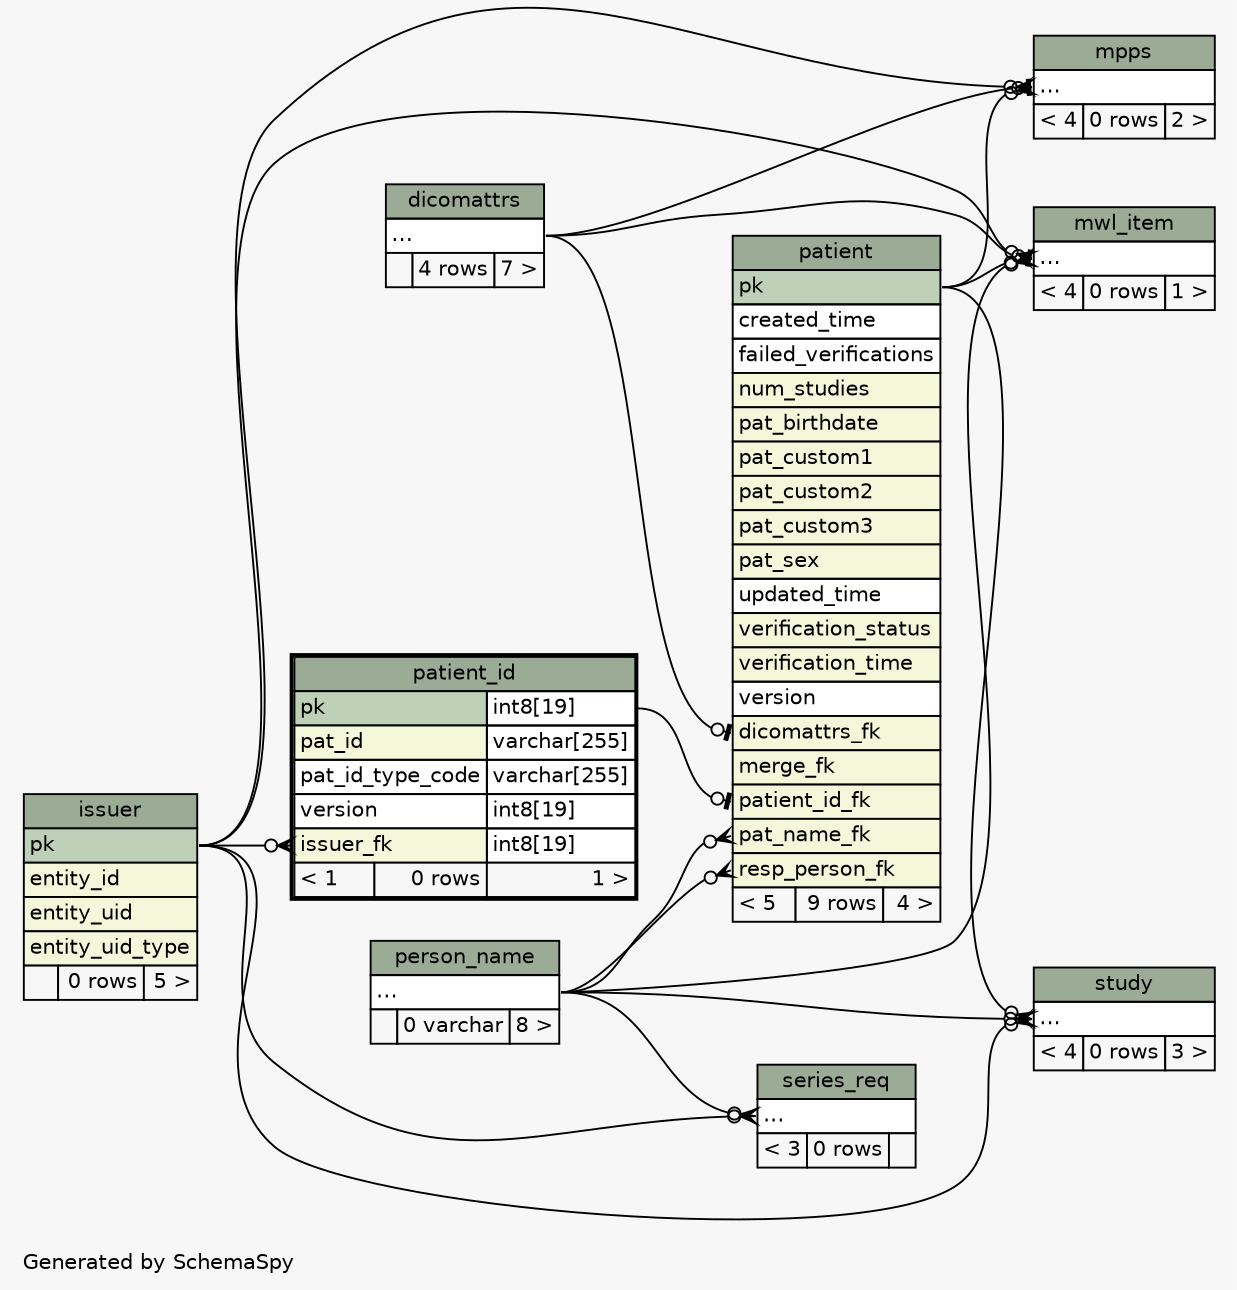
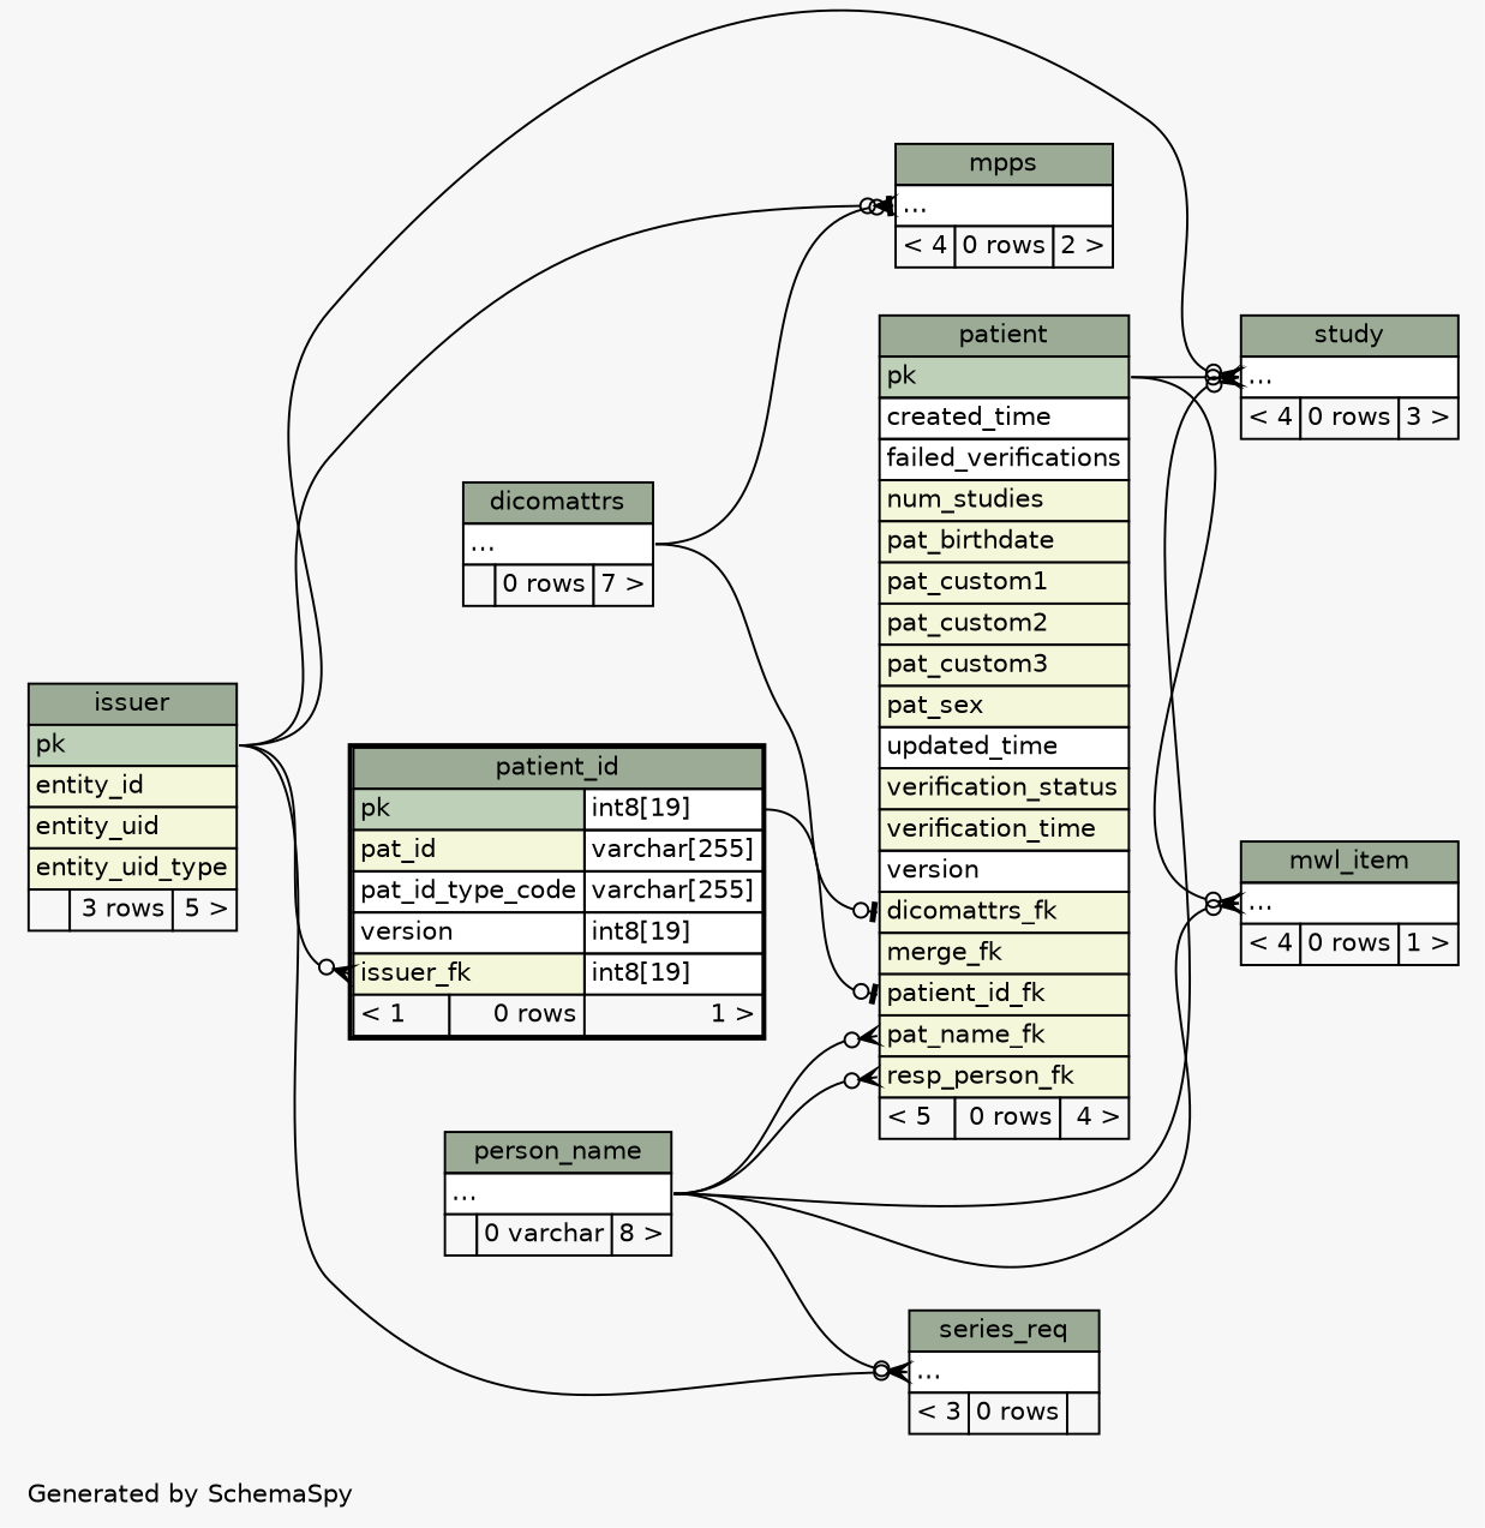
  digraph {
    bgcolor="#f7f7f7"
    fontname=Helvetica
    fontsize=11
    label="\nGenerated by SchemaSpy"
    labeljust=l
    nodesep=0.18
    rankdir=RL
    ranksep=0.46
    node [fontname=Helvetica fontsize=11 shape=plaintext]
    edge [arrowhead=none arrowsize=0.8 arrowtail=crowodot dir=back headport="pk:e" tailport="elipses:w"]
    n1 [label=<     <TABLE BORDER="0" CELLBORDER="1" CELLSPACING="0" BGCOLOR="#ffffff">       <TR><TD COLSPAN="3" BGCOLOR="#9bab96" ALIGN="CENTER">mpps</TD></TR>       <TR><TD PORT="elipses" COLSPAN="3" ALIGN="LEFT">...</TD></TR>       <TR><TD ALIGN="LEFT" BGCOLOR="#f7f7f7">&lt; 4</TD><TD ALIGN="RIGHT" BGCOLOR="#f7f7f7">0 rows</TD><TD ALIGN="RIGHT" BGCOLOR="#f7f7f7">2 &gt;</TD></TR>     </TABLE>>]
-   n2 [label=<     <TABLE BORDER="0" CELLBORDER="1" CELLSPACING="0" BGCOLOR="#ffffff">       <TR><TD COLSPAN="3" BGCOLOR="#9bab96" ALIGN="CENTER">issuer</TD></TR>       <TR><TD PORT="pk" COLSPAN="3" BGCOLOR="#bed1b8" ALIGN="LEFT">pk</TD></TR>       <TR><TD PORT="entity_id" COLSPAN="3" BGCOLOR="#f4f7da" ALIGN="LEFT">entity_id</TD></TR>       <TR><TD PORT="entity_uid" COLSPAN="3" BGCOLOR="#f4f7da" ALIGN="LEFT">entity_uid</TD></TR>       <TR><TD PORT="entity_uid_type" COLSPAN="3" BGCOLOR="#f4f7da" ALIGN="LEFT">entity_uid_type</TD></TR>       <TR><TD ALIGN="LEFT" BGCOLOR="#f7f7f7">  </TD><TD ALIGN="RIGHT" BGCOLOR="#f7f7f7">0 rows</TD><TD ALIGN="RIGHT" BGCOLOR="#f7f7f7">5 &gt;</TD></TR>     </TABLE>>]
-   n3 [label=<     <TABLE BORDER="0" CELLBORDER="1" CELLSPACING="0" BGCOLOR="#ffffff">       <TR><TD COLSPAN="3" BGCOLOR="#9bab96" ALIGN="CENTER">dicomattrs</TD></TR>       <TR><TD PORT="elipses" COLSPAN="3" ALIGN="LEFT">...</TD></TR>       <TR><TD ALIGN="LEFT" BGCOLOR="#f7f7f7">  </TD><TD ALIGN="RIGHT" BGCOLOR="#f7f7f7">4 rows</TD><TD ALIGN="RIGHT" BGCOLOR="#f7f7f7">7 &gt;</TD></TR>     </TABLE>>]
-   n4 [label=<     <TABLE BORDER="0" CELLBORDER="1" CELLSPACING="0" BGCOLOR="#ffffff">       <TR><TD COLSPAN="3" BGCOLOR="#9bab96" ALIGN="CENTER">patient</TD></TR>       <TR><TD PORT="pk" COLSPAN="3" BGCOLOR="#bed1b8" ALIGN="LEFT">pk</TD></TR>       <TR><TD PORT="created_time" COLSPAN="3" ALIGN="LEFT">created_time</TD></TR>       <TR><TD PORT="failed_verifications" COLSPAN="3" ALIGN="LEFT">failed_verifications</TD></TR>       <TR><TD PORT="num_studies" COLSPAN="3" BGCOLOR="#f4f7da" ALIGN="LEFT">num_studies</TD></TR>       <TR><TD PORT="pat_birthdate" COLSPAN="3" BGCOLOR="#f4f7da" ALIGN="LEFT">pat_birthdate</TD></TR>       <TR><TD PORT="pat_custom1" COLSPAN="3" BGCOLOR="#f4f7da" ALIGN="LEFT">pat_custom1</TD></TR>       <TR><TD PORT="pat_custom2" COLSPAN="3" BGCOLOR="#f4f7da" ALIGN="LEFT">pat_custom2</TD></TR>       <TR><TD PORT="pat_custom3" COLSPAN="3" BGCOLOR="#f4f7da" ALIGN="LEFT">pat_custom3</TD></TR>       <TR><TD PORT="pat_sex" COLSPAN="3" BGCOLOR="#f4f7da" ALIGN="LEFT">pat_sex</TD></TR>       <TR><TD PORT="updated_time" COLSPAN="3" ALIGN="LEFT">updated_time</TD></TR>       <TR><TD PORT="verification_status" COLSPAN="3" BGCOLOR="#f4f7da" ALIGN="LEFT">verification_status</TD></TR>       <TR><TD PORT="verification_time" COLSPAN="3" BGCOLOR="#f4f7da" ALIGN="LEFT">verification_time</TD></TR>       <TR><TD PORT="version" COLSPAN="3" ALIGN="LEFT">version</TD></TR>       <TR><TD PORT="dicomattrs_fk" COLSPAN="3" BGCOLOR="#f4f7da" ALIGN="LEFT">dicomattrs_fk</TD></TR>       <TR><TD PORT="merge_fk" COLSPAN="3" BGCOLOR="#f4f7da" ALIGN="LEFT">merge_fk</TD></TR>       <TR><TD PORT="patient_id_fk" COLSPAN="3" BGCOLOR="#f4f7da" ALIGN="LEFT">patient_id_fk</TD></TR>       <TR><TD PORT="pat_name_fk" COLSPAN="3" BGCOLOR="#f4f7da" ALIGN="LEFT">pat_name_fk</TD></TR>       <TR><TD PORT="resp_person_fk" COLSPAN="3" BGCOLOR="#f4f7da" ALIGN="LEFT">resp_person_fk</TD></TR>       <TR><TD ALIGN="LEFT" BGCOLOR="#f7f7f7">&lt; 5</TD><TD ALIGN="RIGHT" BGCOLOR="#f7f7f7">9 rows</TD><TD ALIGN="RIGHT" BGCOLOR="#f7f7f7">4 &gt;</TD></TR>     </TABLE>>]
+   n2 [label=<     <TABLE BORDER="0" CELLBORDER="1" CELLSPACING="0" BGCOLOR="#ffffff">       <TR><TD COLSPAN="3" BGCOLOR="#9bab96" ALIGN="CENTER">issuer</TD></TR>       <TR><TD PORT="pk" COLSPAN="3" BGCOLOR="#bed1b8" ALIGN="LEFT">pk</TD></TR>       <TR><TD PORT="entity_id" COLSPAN="3" BGCOLOR="#f4f7da" ALIGN="LEFT">entity_id</TD></TR>       <TR><TD PORT="entity_uid" COLSPAN="3" BGCOLOR="#f4f7da" ALIGN="LEFT">entity_uid</TD></TR>       <TR><TD PORT="entity_uid_type" COLSPAN="3" BGCOLOR="#f4f7da" ALIGN="LEFT">entity_uid_type</TD></TR>       <TR><TD ALIGN="LEFT" BGCOLOR="#f7f7f7">  </TD><TD ALIGN="RIGHT" BGCOLOR="#f7f7f7">3 rows</TD><TD ALIGN="RIGHT" BGCOLOR="#f7f7f7">5 &gt;</TD></TR>     </TABLE>>]
+   n3 [label=<     <TABLE BORDER="0" CELLBORDER="1" CELLSPACING="0" BGCOLOR="#ffffff">       <TR><TD COLSPAN="3" BGCOLOR="#9bab96" ALIGN="CENTER">dicomattrs</TD></TR>       <TR><TD PORT="elipses" COLSPAN="3" ALIGN="LEFT">...</TD></TR>       <TR><TD ALIGN="LEFT" BGCOLOR="#f7f7f7">  </TD><TD ALIGN="RIGHT" BGCOLOR="#f7f7f7">0 rows</TD><TD ALIGN="RIGHT" BGCOLOR="#f7f7f7">7 &gt;</TD></TR>     </TABLE>>]
+   n4 [label=<     <TABLE BORDER="0" CELLBORDER="1" CELLSPACING="0" BGCOLOR="#ffffff">       <TR><TD COLSPAN="3" BGCOLOR="#9bab96" ALIGN="CENTER">patient</TD></TR>       <TR><TD PORT="pk" COLSPAN="3" BGCOLOR="#bed1b8" ALIGN="LEFT">pk</TD></TR>       <TR><TD PORT="created_time" COLSPAN="3" ALIGN="LEFT">created_time</TD></TR>       <TR><TD PORT="failed_verifications" COLSPAN="3" ALIGN="LEFT">failed_verifications</TD></TR>       <TR><TD PORT="num_studies" COLSPAN="3" BGCOLOR="#f4f7da" ALIGN="LEFT">num_studies</TD></TR>       <TR><TD PORT="pat_birthdate" COLSPAN="3" BGCOLOR="#f4f7da" ALIGN="LEFT">pat_birthdate</TD></TR>       <TR><TD PORT="pat_custom1" COLSPAN="3" BGCOLOR="#f4f7da" ALIGN="LEFT">pat_custom1</TD></TR>       <TR><TD PORT="pat_custom2" COLSPAN="3" BGCOLOR="#f4f7da" ALIGN="LEFT">pat_custom2</TD></TR>       <TR><TD PORT="pat_custom3" COLSPAN="3" BGCOLOR="#f4f7da" ALIGN="LEFT">pat_custom3</TD></TR>       <TR><TD PORT="pat_sex" COLSPAN="3" BGCOLOR="#f4f7da" ALIGN="LEFT">pat_sex</TD></TR>       <TR><TD PORT="updated_time" COLSPAN="3" ALIGN="LEFT">updated_time</TD></TR>       <TR><TD PORT="verification_status" COLSPAN="3" BGCOLOR="#f4f7da" ALIGN="LEFT">verification_status</TD></TR>       <TR><TD PORT="verification_time" COLSPAN="3" BGCOLOR="#f4f7da" ALIGN="LEFT">verification_time</TD></TR>       <TR><TD PORT="version" COLSPAN="3" ALIGN="LEFT">version</TD></TR>       <TR><TD PORT="dicomattrs_fk" COLSPAN="3" BGCOLOR="#f4f7da" ALIGN="LEFT">dicomattrs_fk</TD></TR>       <TR><TD PORT="merge_fk" COLSPAN="3" BGCOLOR="#f4f7da" ALIGN="LEFT">merge_fk</TD></TR>       <TR><TD PORT="patient_id_fk" COLSPAN="3" BGCOLOR="#f4f7da" ALIGN="LEFT">patient_id_fk</TD></TR>       <TR><TD PORT="pat_name_fk" COLSPAN="3" BGCOLOR="#f4f7da" ALIGN="LEFT">pat_name_fk</TD></TR>       <TR><TD PORT="resp_person_fk" COLSPAN="3" BGCOLOR="#f4f7da" ALIGN="LEFT">resp_person_fk</TD></TR>       <TR><TD ALIGN="LEFT" BGCOLOR="#f7f7f7">&lt; 5</TD><TD ALIGN="RIGHT" BGCOLOR="#f7f7f7">0 rows</TD><TD ALIGN="RIGHT" BGCOLOR="#f7f7f7">4 &gt;</TD></TR>     </TABLE>>]
    n5 [label=<     <TABLE BORDER="0" CELLBORDER="1" CELLSPACING="0" BGCOLOR="#ffffff">       <TR><TD COLSPAN="3" BGCOLOR="#9bab96" ALIGN="CENTER">person_name</TD></TR>       <TR><TD PORT="elipses" COLSPAN="3" ALIGN="LEFT">...</TD></TR>       <TR><TD ALIGN="LEFT" BGCOLOR="#f7f7f7">  </TD><TD ALIGN="RIGHT" BGCOLOR="#f7f7f7">0 varchar</TD><TD ALIGN="RIGHT" BGCOLOR="#f7f7f7">8 &gt;</TD></TR>     </TABLE>>]
    n6 [label=<     <TABLE BORDER="2" CELLBORDER="1" CELLSPACING="0" BGCOLOR="#ffffff">       <TR><TD COLSPAN="3" BGCOLOR="#9bab96" ALIGN="CENTER">patient_id</TD></TR>       <TR><TD PORT="pk" COLSPAN="2" BGCOLOR="#bed1b8" ALIGN="LEFT">pk</TD><TD PORT="pk.type" ALIGN="LEFT">int8[19]</TD></TR>       <TR><TD PORT="pat_id" COLSPAN="2" BGCOLOR="#f4f7da" ALIGN="LEFT">pat_id</TD><TD PORT="pat_id.type" ALIGN="LEFT">varchar[255]</TD></TR>       <TR><TD PORT="pat_id_type_code" COLSPAN="2" ALIGN="LEFT">pat_id_type_code</TD><TD PORT="pat_id_type_code.type" ALIGN="LEFT">varchar[255]</TD></TR>       <TR><TD PORT="version" COLSPAN="2" ALIGN="LEFT">version</TD><TD PORT="version.type" ALIGN="LEFT">int8[19]</TD></TR>       <TR><TD PORT="issuer_fk" COLSPAN="2" BGCOLOR="#f4f7da" ALIGN="LEFT">issuer_fk</TD><TD PORT="issuer_fk.type" ALIGN="LEFT">int8[19]</TD></TR>       <TR><TD ALIGN="LEFT" BGCOLOR="#f7f7f7">&lt; 1</TD><TD ALIGN="RIGHT" BGCOLOR="#f7f7f7">0 rows</TD><TD ALIGN="RIGHT" BGCOLOR="#f7f7f7">1 &gt;</TD></TR>     </TABLE>>]
    n7 [label=<     <TABLE BORDER="0" CELLBORDER="1" CELLSPACING="0" BGCOLOR="#ffffff">       <TR><TD COLSPAN="3" BGCOLOR="#9bab96" ALIGN="CENTER">mwl_item</TD></TR>       <TR><TD PORT="elipses" COLSPAN="3" ALIGN="LEFT">...</TD></TR>       <TR><TD ALIGN="LEFT" BGCOLOR="#f7f7f7">&lt; 4</TD><TD ALIGN="RIGHT" BGCOLOR="#f7f7f7">0 rows</TD><TD ALIGN="RIGHT" BGCOLOR="#f7f7f7">1 &gt;</TD></TR>     </TABLE>>]
    n8 [label=<     <TABLE BORDER="0" CELLBORDER="1" CELLSPACING="0" BGCOLOR="#ffffff">       <TR><TD COLSPAN="3" BGCOLOR="#9bab96" ALIGN="CENTER">series_req</TD></TR>       <TR><TD PORT="elipses" COLSPAN="3" ALIGN="LEFT">...</TD></TR>       <TR><TD ALIGN="LEFT" BGCOLOR="#f7f7f7">&lt; 3</TD><TD ALIGN="RIGHT" BGCOLOR="#f7f7f7">0 rows</TD><TD ALIGN="RIGHT" BGCOLOR="#f7f7f7">  </TD></TR>     </TABLE>>]
    n9 [label=<     <TABLE BORDER="0" CELLBORDER="1" CELLSPACING="0" BGCOLOR="#ffffff">       <TR><TD COLSPAN="3" BGCOLOR="#9bab96" ALIGN="CENTER">study</TD></TR>       <TR><TD PORT="elipses" COLSPAN="3" ALIGN="LEFT">...</TD></TR>       <TR><TD ALIGN="LEFT" BGCOLOR="#f7f7f7">&lt; 4</TD><TD ALIGN="RIGHT" BGCOLOR="#f7f7f7">0 rows</TD><TD ALIGN="RIGHT" BGCOLOR="#f7f7f7">3 &gt;</TD></TR>     </TABLE>>]
    n1 -> n2
    n1 -> n3 [arrowtail=teeodot headport="elipses:e"]
-   n1 -> n4
    n4 -> n3 [arrowtail=teeodot headport="elipses:e" tailport="dicomattrs_fk:w"]
    n4 -> n5 [headport="elipses:e" tailport="pat_name_fk:w"]
    n4 -> n5 [headport="elipses:e" tailport="resp_person_fk:w"]
    n4 -> n6 [arrowtail=teeodot headport="pk.type:e" tailport="patient_id_fk:w"]
    n6 -> n2 [tailport="issuer_fk:w"]
-   n7 -> n2
-   n7 -> n3 [arrowtail=teeodot headport="elipses:e"]
    n7 -> n4
    n7 -> n5 [headport="elipses:e"]
    n8 -> n2
    n8 -> n5 [headport="elipses:e"]
    n9 -> n2
    n9 -> n4
    n9 -> n5 [headport="elipses:e"]
  }
